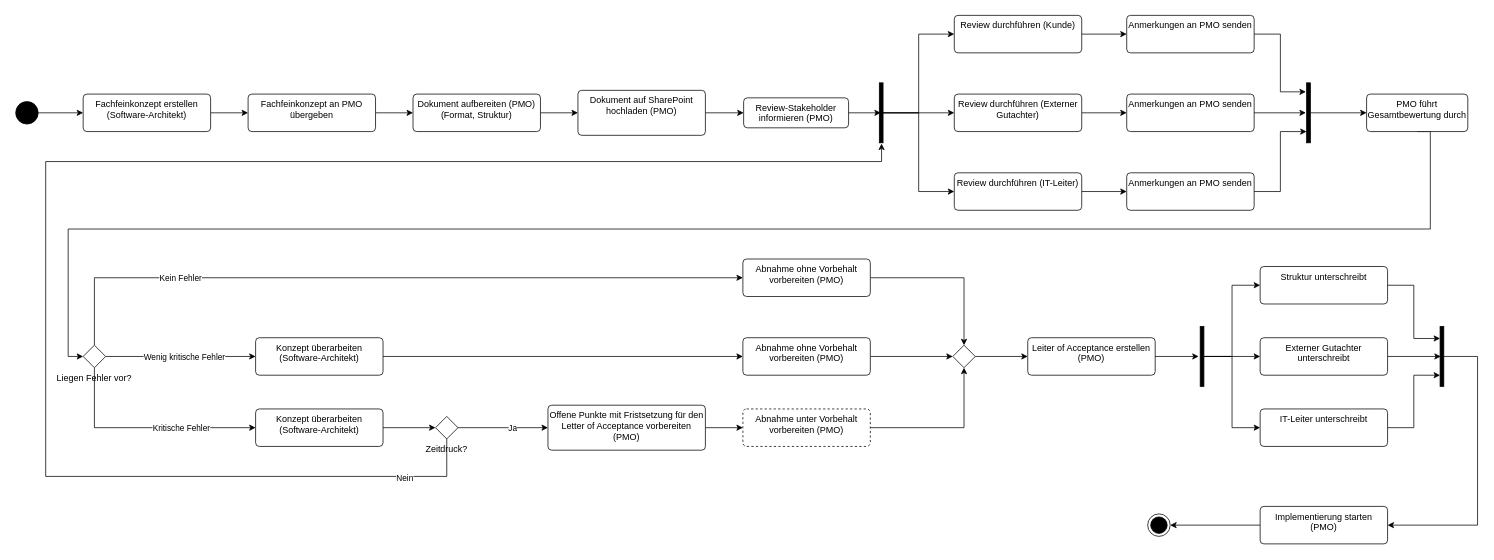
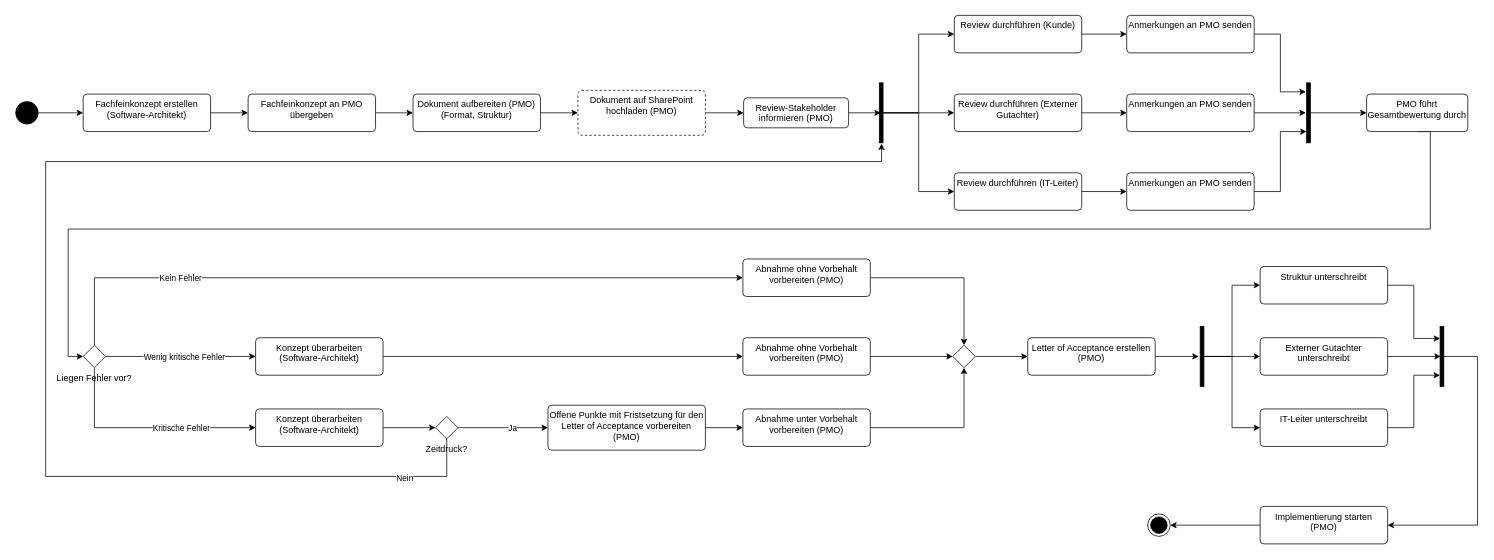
  <mxCell id="0" />
  <mxCell id="1" parent="0" />
  <mxCell id="2" style="edgeStyle=orthogonalEdgeStyle;rounded=0;orthogonalLoop=1;jettySize=auto;html=1;exitX=1;exitY=0.5;exitDx=0;exitDy=0;entryX=0;entryY=0.5;entryDx=0;entryDy=0;" edge="1" parent="1" source="3" target="5"><mxGeometry relative="1" as="geometry" /></mxCell>
  <mxCell id="3" value="" style="ellipse;fillColor=strokeColor;html=1;" vertex="1" parent="1"><mxGeometry x="20" y="135" width="30" height="30" as="geometry" /></mxCell>
  <mxCell id="4" style="edgeStyle=orthogonalEdgeStyle;rounded=0;orthogonalLoop=1;jettySize=auto;html=1;exitX=1;exitY=0.5;exitDx=0;exitDy=0;entryX=0;entryY=0.5;entryDx=0;entryDy=0;" edge="1" parent="1" source="5" target="7"><mxGeometry relative="1" as="geometry" /></mxCell>
  <mxCell id="5" value="Fachfeinkonzept erstellen (Software-Architekt)" style="html=1;align=center;verticalAlign=top;rounded=1;absoluteArcSize=1;arcSize=10;dashed=0;whiteSpace=wrap;" vertex="1" parent="1"><mxGeometry x="110" y="125" width="170" height="50" as="geometry" /></mxCell>
  <mxCell id="6" style="edgeStyle=orthogonalEdgeStyle;rounded=0;orthogonalLoop=1;jettySize=auto;html=1;exitX=1;exitY=0.5;exitDx=0;exitDy=0;entryX=0;entryY=0.5;entryDx=0;entryDy=0;" edge="1" parent="1" source="7" target="9"><mxGeometry relative="1" as="geometry" /></mxCell>
  <mxCell id="7" value="Fachfeinkonzept an PMO übergeben" style="html=1;align=center;verticalAlign=top;rounded=1;absoluteArcSize=1;arcSize=10;dashed=0;whiteSpace=wrap;" vertex="1" parent="1"><mxGeometry x="330" y="125" width="170" height="50" as="geometry" /></mxCell>
  <mxCell id="8" style="edgeStyle=orthogonalEdgeStyle;rounded=0;orthogonalLoop=1;jettySize=auto;html=1;exitX=1;exitY=0.5;exitDx=0;exitDy=0;entryX=0;entryY=0.5;entryDx=0;entryDy=0;" edge="1" parent="1" source="9" target="11"><mxGeometry relative="1" as="geometry" /></mxCell>
  <mxCell id="9" value="Dokument aufbereiten (PMO) (Format, Struktur)" style="html=1;align=center;verticalAlign=top;rounded=1;absoluteArcSize=1;arcSize=10;dashed=0;whiteSpace=wrap;" vertex="1" parent="1"><mxGeometry x="550" y="125" width="170" height="50" as="geometry" /></mxCell>
  <mxCell id="10" style="edgeStyle=orthogonalEdgeStyle;rounded=0;orthogonalLoop=1;jettySize=auto;html=1;exitX=1;exitY=0.5;exitDx=0;exitDy=0;entryX=0;entryY=0.5;entryDx=0;entryDy=0;" edge="1" parent="1" source="11" target="76"><mxGeometry relative="1" as="geometry" /></mxCell>
- <mxCell id="11" value="Dokument auf SharePoint hochladen (PMO)" style="html=1;align=center;verticalAlign=top;rounded=1;absoluteArcSize=1;arcSize=10;dashed=0;whiteSpace=wrap;" vertex="1" parent="1"><mxGeometry x="770" y="120" width="170" height="60" as="geometry" /></mxCell>
+ <mxCell id="11" value="Dokument auf SharePoint hochladen (PMO)" style="html=1;align=center;verticalAlign=top;rounded=1;absoluteArcSize=1;arcSize=10;dashed=1;whiteSpace=wrap;" vertex="1" parent="1"><mxGeometry x="770" y="120" width="170" height="60" as="geometry" /></mxCell>
  <mxCell id="12" style="edgeStyle=orthogonalEdgeStyle;rounded=0;orthogonalLoop=1;jettySize=auto;html=1;entryX=0;entryY=0.5;entryDx=0;entryDy=0;" edge="1" parent="1" source="15" target="17"><mxGeometry relative="1" as="geometry" /></mxCell>
  <mxCell id="13" style="edgeStyle=orthogonalEdgeStyle;rounded=0;orthogonalLoop=1;jettySize=auto;html=1;entryX=0;entryY=0.5;entryDx=0;entryDy=0;" edge="1" parent="1" source="15" target="19"><mxGeometry relative="1" as="geometry" /></mxCell>
  <mxCell id="14" style="edgeStyle=orthogonalEdgeStyle;rounded=0;orthogonalLoop=1;jettySize=auto;html=1;entryX=0;entryY=0.5;entryDx=0;entryDy=0;" edge="1" parent="1" source="15" target="21"><mxGeometry relative="1" as="geometry" /></mxCell>
  <mxCell id="15" value="" style="html=1;points=[];perimeter=orthogonalPerimeter;fillColor=strokeColor;" vertex="1" parent="1"><mxGeometry x="1172" y="110" width="5" height="80" as="geometry" /></mxCell>
  <mxCell id="16" style="edgeStyle=orthogonalEdgeStyle;rounded=0;orthogonalLoop=1;jettySize=auto;html=1;exitX=1;exitY=0.5;exitDx=0;exitDy=0;entryX=0;entryY=0.5;entryDx=0;entryDy=0;" edge="1" parent="1" source="17" target="22"><mxGeometry relative="1" as="geometry" /></mxCell>
  <mxCell id="17" value="Review durchführen (Kunde)" style="html=1;align=center;verticalAlign=top;rounded=1;absoluteArcSize=1;arcSize=10;dashed=0;whiteSpace=wrap;" vertex="1" parent="1"><mxGeometry x="1272" y="20" width="170" height="50" as="geometry" /></mxCell>
  <mxCell id="18" style="edgeStyle=orthogonalEdgeStyle;rounded=0;orthogonalLoop=1;jettySize=auto;html=1;exitX=1;exitY=0.5;exitDx=0;exitDy=0;entryX=0;entryY=0.5;entryDx=0;entryDy=0;" edge="1" parent="1" source="19" target="23"><mxGeometry relative="1" as="geometry" /></mxCell>
  <mxCell id="19" value="Review durchführen (Externer Gutachter)" style="html=1;align=center;verticalAlign=top;rounded=1;absoluteArcSize=1;arcSize=10;dashed=0;whiteSpace=wrap;" vertex="1" parent="1"><mxGeometry x="1272" y="125" width="170" height="50" as="geometry" /></mxCell>
  <mxCell id="20" style="edgeStyle=orthogonalEdgeStyle;rounded=0;orthogonalLoop=1;jettySize=auto;html=1;exitX=1;exitY=0.5;exitDx=0;exitDy=0;entryX=0;entryY=0.5;entryDx=0;entryDy=0;" edge="1" parent="1" source="21" target="24"><mxGeometry relative="1" as="geometry" /></mxCell>
  <mxCell id="21" value="Review durchführen (IT-Leiter)" style="html=1;align=center;verticalAlign=top;rounded=1;absoluteArcSize=1;arcSize=10;dashed=0;whiteSpace=wrap;" vertex="1" parent="1"><mxGeometry x="1272" y="230" width="170" height="50" as="geometry" /></mxCell>
  <mxCell id="22" value="Anmerkungen an PMO senden" style="html=1;align=center;verticalAlign=top;rounded=1;absoluteArcSize=1;arcSize=10;dashed=0;whiteSpace=wrap;" vertex="1" parent="1"><mxGeometry x="1502" y="20" width="170" height="50" as="geometry" /></mxCell>
  <mxCell id="23" value="Anmerkungen an PMO senden" style="html=1;align=center;verticalAlign=top;rounded=1;absoluteArcSize=1;arcSize=10;dashed=0;whiteSpace=wrap;" vertex="1" parent="1"><mxGeometry x="1502" y="125" width="170" height="50" as="geometry" /></mxCell>
  <mxCell id="24" value="Anmerkungen an PMO senden" style="html=1;align=center;verticalAlign=top;rounded=1;absoluteArcSize=1;arcSize=10;dashed=0;whiteSpace=wrap;" vertex="1" parent="1"><mxGeometry x="1502" y="230" width="170" height="50" as="geometry" /></mxCell>
  <mxCell id="25" style="edgeStyle=orthogonalEdgeStyle;rounded=0;orthogonalLoop=1;jettySize=auto;html=1;entryX=0;entryY=0.5;entryDx=0;entryDy=0;" edge="1" parent="1" source="26" target="31"><mxGeometry relative="1" as="geometry" /></mxCell>
  <mxCell id="26" value="" style="html=1;points=[];perimeter=orthogonalPerimeter;fillColor=strokeColor;" vertex="1" parent="1"><mxGeometry x="1742" y="110" width="5" height="80" as="geometry" /></mxCell>
  <mxCell id="27" style="edgeStyle=orthogonalEdgeStyle;rounded=0;orthogonalLoop=1;jettySize=auto;html=1;exitX=1;exitY=0.5;exitDx=0;exitDy=0;entryX=-0.2;entryY=0.15;entryDx=0;entryDy=0;entryPerimeter=0;" edge="1" parent="1" source="22" target="26"><mxGeometry relative="1" as="geometry" /></mxCell>
  <mxCell id="28" style="edgeStyle=orthogonalEdgeStyle;rounded=0;orthogonalLoop=1;jettySize=auto;html=1;exitX=1;exitY=0.5;exitDx=0;exitDy=0;entryX=-0.2;entryY=0.5;entryDx=0;entryDy=0;entryPerimeter=0;" edge="1" parent="1" source="23" target="26"><mxGeometry relative="1" as="geometry" /></mxCell>
  <mxCell id="29" style="edgeStyle=orthogonalEdgeStyle;rounded=0;orthogonalLoop=1;jettySize=auto;html=1;exitX=1;exitY=0.5;exitDx=0;exitDy=0;entryX=0;entryY=0.813;entryDx=0;entryDy=0;entryPerimeter=0;" edge="1" parent="1" source="24" target="26"><mxGeometry relative="1" as="geometry" /></mxCell>
  <mxCell id="30" style="edgeStyle=orthogonalEdgeStyle;rounded=0;orthogonalLoop=1;jettySize=auto;html=1;exitX=0.5;exitY=1;exitDx=0;exitDy=0;entryX=0;entryY=0.5;entryDx=0;entryDy=0;" edge="1" parent="1" source="31" target="38"><mxGeometry relative="1" as="geometry"><Array as="points"><mxPoint x="1907" y="305" /><mxPoint x="90" y="305" /><mxPoint x="90" y="475" /></Array></mxGeometry></mxCell>
  <mxCell id="31" value="PMO führt Gesamtbewertung durch" style="html=1;align=center;verticalAlign=top;rounded=1;absoluteArcSize=1;arcSize=10;dashed=0;whiteSpace=wrap;" vertex="1" parent="1"><mxGeometry x="1822" y="125" width="135" height="50" as="geometry" /></mxCell>
  <mxCell id="32" style="edgeStyle=orthogonalEdgeStyle;rounded=0;orthogonalLoop=1;jettySize=auto;html=1;exitX=0.5;exitY=0;exitDx=0;exitDy=0;entryX=0;entryY=0.5;entryDx=0;entryDy=0;" edge="1" parent="1" source="38" target="40"><mxGeometry relative="1" as="geometry" /></mxCell>
  <mxCell id="33" value="Kein Fehler" style="edgeLabel;html=1;align=center;verticalAlign=middle;resizable=0;points=[];" vertex="1" connectable="0" parent="32"><mxGeometry x="0.674" y="3" relative="1" as="geometry"><mxPoint x="-595" y="3" as="offset" /></mxGeometry></mxCell>
  <mxCell id="34" style="edgeStyle=orthogonalEdgeStyle;rounded=0;orthogonalLoop=1;jettySize=auto;html=1;exitX=1;exitY=0.5;exitDx=0;exitDy=0;entryX=0;entryY=0.5;entryDx=0;entryDy=0;" edge="1" parent="1" source="38" target="42"><mxGeometry relative="1" as="geometry"><mxPoint x="320" y="475" as="targetPoint" /></mxGeometry></mxCell>
  <mxCell id="35" value="Wenig kritische Fehler" style="edgeLabel;html=1;align=center;verticalAlign=middle;resizable=0;points=[];" vertex="1" connectable="0" parent="34"><mxGeometry x="-0.378" y="-1" relative="1" as="geometry"><mxPoint x="42" y="-1" as="offset" /></mxGeometry></mxCell>
  <mxCell id="36" style="edgeStyle=orthogonalEdgeStyle;rounded=0;orthogonalLoop=1;jettySize=auto;html=1;exitX=0.5;exitY=1;exitDx=0;exitDy=0;entryX=0;entryY=0.5;entryDx=0;entryDy=0;" edge="1" parent="1" source="38" target="44"><mxGeometry relative="1" as="geometry" /></mxCell>
  <mxCell id="37" value="Kritische Fehler" style="edgeLabel;html=1;align=center;verticalAlign=middle;resizable=0;points=[];" vertex="1" connectable="0" parent="36"><mxGeometry x="0.451" y="1" relative="1" as="geometry"><mxPoint x="-19" y="1" as="offset" /></mxGeometry></mxCell>
  <mxCell id="38" value="&#10;&#10;&#10;&#10;Liegen Fehler vor?" style="rhombus;" vertex="1" parent="1"><mxGeometry x="110" y="460" width="30" height="30" as="geometry" /></mxCell>
  <mxCell id="39" style="edgeStyle=orthogonalEdgeStyle;rounded=0;orthogonalLoop=1;jettySize=auto;html=1;exitX=1;exitY=0.5;exitDx=0;exitDy=0;entryX=0.5;entryY=0;entryDx=0;entryDy=0;" edge="1" parent="1" source="40" target="55"><mxGeometry relative="1" as="geometry" /></mxCell>
  <mxCell id="40" value="Abnahme ohne Vorbehalt vorbereiten (PMO)" style="html=1;align=center;verticalAlign=top;rounded=1;absoluteArcSize=1;arcSize=10;dashed=0;whiteSpace=wrap;" vertex="1" parent="1"><mxGeometry x="990" y="345" width="170" height="50" as="geometry" /></mxCell>
  <mxCell id="41" style="edgeStyle=orthogonalEdgeStyle;rounded=0;orthogonalLoop=1;jettySize=auto;html=1;exitX=1;exitY=0.5;exitDx=0;exitDy=0;entryX=0;entryY=0.5;entryDx=0;entryDy=0;" edge="1" parent="1" source="42" target="46"><mxGeometry relative="1" as="geometry" /></mxCell>
  <mxCell id="42" value="Konzept überarbeiten (Software-Architekt)" style="html=1;align=center;verticalAlign=top;rounded=1;absoluteArcSize=1;arcSize=10;dashed=0;whiteSpace=wrap;" vertex="1" parent="1"><mxGeometry x="340" y="450" width="170" height="50" as="geometry" /></mxCell>
  <mxCell id="43" style="edgeStyle=orthogonalEdgeStyle;rounded=0;orthogonalLoop=1;jettySize=auto;html=1;exitX=1;exitY=0.5;exitDx=0;exitDy=0;entryX=0;entryY=0.5;entryDx=0;entryDy=0;" edge="1" parent="1" source="44" target="49"><mxGeometry relative="1" as="geometry" /></mxCell>
  <mxCell id="44" value="Konzept überarbeiten (Software-Architekt)" style="html=1;align=center;verticalAlign=top;rounded=1;absoluteArcSize=1;arcSize=10;dashed=0;whiteSpace=wrap;" vertex="1" parent="1"><mxGeometry x="340" y="545" width="170" height="50" as="geometry" /></mxCell>
  <mxCell id="45" style="edgeStyle=orthogonalEdgeStyle;rounded=0;orthogonalLoop=1;jettySize=auto;html=1;exitX=1;exitY=0.5;exitDx=0;exitDy=0;entryX=0;entryY=0.5;entryDx=0;entryDy=0;" edge="1" parent="1" source="46" target="55"><mxGeometry relative="1" as="geometry" /></mxCell>
  <mxCell id="46" value="Abnahme ohne Vorbehalt vorbereiten (PMO)" style="html=1;align=center;verticalAlign=top;rounded=1;absoluteArcSize=1;arcSize=10;dashed=0;whiteSpace=wrap;" vertex="1" parent="1"><mxGeometry x="990" y="450" width="170" height="50" as="geometry" /></mxCell>
  <mxCell id="47" style="edgeStyle=orthogonalEdgeStyle;rounded=0;orthogonalLoop=1;jettySize=auto;html=1;exitX=1;exitY=0.5;exitDx=0;exitDy=0;entryX=0;entryY=0.5;entryDx=0;entryDy=0;" edge="1" parent="1" source="49" target="53"><mxGeometry relative="1" as="geometry"><mxPoint x="790" y="600" as="targetPoint" /></mxGeometry></mxCell>
  <mxCell id="48" value="Ja" style="edgeLabel;html=1;align=center;verticalAlign=middle;resizable=0;points=[];" vertex="1" connectable="0" parent="47"><mxGeometry x="0.2" y="-5" relative="1" as="geometry"><mxPoint y="-5" as="offset" /></mxGeometry></mxCell>
  <mxCell id="49" value="&#10;&#10;&#10;&#10;Zeitdruck?" style="rhombus;" vertex="1" parent="1"><mxGeometry x="580" y="555" width="30" height="30" as="geometry" /></mxCell>
  <mxCell id="50" style="edgeStyle=orthogonalEdgeStyle;rounded=0;orthogonalLoop=1;jettySize=auto;html=1;exitX=0.5;exitY=1;exitDx=0;exitDy=0;entryX=0.6;entryY=1.013;entryDx=0;entryDy=0;entryPerimeter=0;" edge="1" parent="1" source="49" target="15"><mxGeometry relative="1" as="geometry"><Array as="points"><mxPoint x="595" y="635" /><mxPoint x="60" y="635" /><mxPoint x="60" y="215" /><mxPoint x="1175" y="215" /></Array></mxGeometry></mxCell>
  <mxCell id="51" value="Nein" style="edgeLabel;html=1;align=center;verticalAlign=middle;resizable=0;points=[];" vertex="1" connectable="0" parent="50"><mxGeometry x="-0.9" y="2" relative="1" as="geometry"><mxPoint as="offset" /></mxGeometry></mxCell>
  <mxCell id="52" style="edgeStyle=orthogonalEdgeStyle;rounded=0;orthogonalLoop=1;jettySize=auto;html=1;exitX=1;exitY=0.5;exitDx=0;exitDy=0;entryX=0;entryY=0.5;entryDx=0;entryDy=0;" edge="1" parent="1" source="53" target="57"><mxGeometry relative="1" as="geometry" /></mxCell>
  <mxCell id="53" value="Offene Punkte mit Fristsetzung für den Letter of Acceptance vorbereiten (PMO)" style="html=1;align=center;verticalAlign=top;rounded=1;absoluteArcSize=1;arcSize=10;dashed=0;whiteSpace=wrap;" vertex="1" parent="1"><mxGeometry x="730" y="540" width="210" height="60" as="geometry" /></mxCell>
  <mxCell id="54" style="edgeStyle=orthogonalEdgeStyle;rounded=0;orthogonalLoop=1;jettySize=auto;html=1;exitX=1;exitY=0.5;exitDx=0;exitDy=0;entryX=0;entryY=0.5;entryDx=0;entryDy=0;" edge="1" parent="1" source="55" target="58"><mxGeometry relative="1" as="geometry" /></mxCell>
  <mxCell id="55" value="" style="rhombus;" vertex="1" parent="1"><mxGeometry x="1270" y="460" width="30" height="30" as="geometry" /></mxCell>
  <mxCell id="56" style="edgeStyle=orthogonalEdgeStyle;rounded=0;orthogonalLoop=1;jettySize=auto;html=1;exitX=1;exitY=0.5;exitDx=0;exitDy=0;entryX=0.5;entryY=1;entryDx=0;entryDy=0;" edge="1" parent="1" source="57" target="55"><mxGeometry relative="1" as="geometry" /></mxCell>
- <mxCell id="57" value="Abnahme unter Vorbehalt vorbereiten (PMO)" style="html=1;align=center;verticalAlign=top;rounded=1;absoluteArcSize=1;arcSize=10;dashed=1;whiteSpace=wrap;" vertex="1" parent="1"><mxGeometry x="990" y="545" width="170" height="50" as="geometry" /></mxCell>
- <mxCell id="58" value="Leiter of Acceptance erstellen (PMO)" style="html=1;align=center;verticalAlign=top;rounded=1;absoluteArcSize=1;arcSize=10;dashed=0;whiteSpace=wrap;" vertex="1" parent="1"><mxGeometry x="1370" y="450" width="170" height="50" as="geometry" /></mxCell>
+ <mxCell id="57" value="Abnahme unter Vorbehalt vorbereiten (PMO)" style="html=1;align=center;verticalAlign=top;rounded=1;absoluteArcSize=1;arcSize=10;dashed=0;whiteSpace=wrap;" vertex="1" parent="1"><mxGeometry x="990" y="545" width="170" height="50" as="geometry" /></mxCell>
+ <mxCell id="58" value="Letter of Acceptance erstellen (PMO)" style="html=1;align=center;verticalAlign=top;rounded=1;absoluteArcSize=1;arcSize=10;dashed=0;whiteSpace=wrap;" vertex="1" parent="1"><mxGeometry x="1370" y="450" width="170" height="50" as="geometry" /></mxCell>
  <mxCell id="59" style="edgeStyle=orthogonalEdgeStyle;rounded=0;orthogonalLoop=1;jettySize=auto;html=1;entryX=0;entryY=0.5;entryDx=0;entryDy=0;" edge="1" parent="1" source="62" target="64"><mxGeometry relative="1" as="geometry" /></mxCell>
  <mxCell id="60" style="edgeStyle=orthogonalEdgeStyle;rounded=0;orthogonalLoop=1;jettySize=auto;html=1;entryX=0;entryY=0.5;entryDx=0;entryDy=0;" edge="1" parent="1" source="62" target="65"><mxGeometry relative="1" as="geometry" /></mxCell>
  <mxCell id="61" style="edgeStyle=orthogonalEdgeStyle;rounded=0;orthogonalLoop=1;jettySize=auto;html=1;entryX=0;entryY=0.5;entryDx=0;entryDy=0;" edge="1" parent="1" source="62" target="66"><mxGeometry relative="1" as="geometry" /></mxCell>
  <mxCell id="62" value="" style="html=1;points=[];perimeter=orthogonalPerimeter;fillColor=strokeColor;" vertex="1" parent="1"><mxGeometry x="1600" y="435" width="5" height="80" as="geometry" /></mxCell>
  <mxCell id="63" style="edgeStyle=orthogonalEdgeStyle;rounded=0;orthogonalLoop=1;jettySize=auto;html=1;exitX=1;exitY=0.5;exitDx=0;exitDy=0;entryX=-0.4;entryY=0.5;entryDx=0;entryDy=0;entryPerimeter=0;" edge="1" parent="1" source="58" target="62"><mxGeometry relative="1" as="geometry" /></mxCell>
  <mxCell id="64" value="Struktur unterschreibt" style="html=1;align=center;verticalAlign=top;rounded=1;absoluteArcSize=1;arcSize=10;dashed=0;whiteSpace=wrap;" vertex="1" parent="1"><mxGeometry x="1680" y="355" width="170" height="50" as="geometry" /></mxCell>
  <mxCell id="65" value="Externer Gutachter unterschreibt" style="html=1;align=center;verticalAlign=top;rounded=1;absoluteArcSize=1;arcSize=10;dashed=0;whiteSpace=wrap;" vertex="1" parent="1"><mxGeometry x="1680" y="450" width="170" height="50" as="geometry" /></mxCell>
  <mxCell id="66" value="IT-Leiter unterschreibt" style="html=1;align=center;verticalAlign=top;rounded=1;absoluteArcSize=1;arcSize=10;dashed=0;whiteSpace=wrap;" vertex="1" parent="1"><mxGeometry x="1680" y="545" width="170" height="50" as="geometry" /></mxCell>
  <mxCell id="67" style="edgeStyle=orthogonalEdgeStyle;rounded=0;orthogonalLoop=1;jettySize=auto;html=1;entryX=1;entryY=0.5;entryDx=0;entryDy=0;" edge="1" parent="1" source="68" target="73"><mxGeometry relative="1" as="geometry"><Array as="points"><mxPoint x="1970" y="475" /><mxPoint x="1970" y="700" /></Array></mxGeometry></mxCell>
  <mxCell id="68" value="" style="html=1;points=[];perimeter=orthogonalPerimeter;fillColor=strokeColor;" vertex="1" parent="1"><mxGeometry x="1920" y="435" width="5" height="80" as="geometry" /></mxCell>
  <mxCell id="69" style="edgeStyle=orthogonalEdgeStyle;rounded=0;orthogonalLoop=1;jettySize=auto;html=1;exitX=1;exitY=0.5;exitDx=0;exitDy=0;entryX=0;entryY=0.2;entryDx=0;entryDy=0;entryPerimeter=0;" edge="1" parent="1" source="64" target="68"><mxGeometry relative="1" as="geometry" /></mxCell>
  <mxCell id="70" style="edgeStyle=orthogonalEdgeStyle;rounded=0;orthogonalLoop=1;jettySize=auto;html=1;exitX=1;exitY=0.5;exitDx=0;exitDy=0;entryX=0.2;entryY=0.5;entryDx=0;entryDy=0;entryPerimeter=0;" edge="1" parent="1" source="65" target="68"><mxGeometry relative="1" as="geometry" /></mxCell>
  <mxCell id="71" style="edgeStyle=orthogonalEdgeStyle;rounded=0;orthogonalLoop=1;jettySize=auto;html=1;exitX=1;exitY=0.5;exitDx=0;exitDy=0;entryX=0;entryY=0.813;entryDx=0;entryDy=0;entryPerimeter=0;" edge="1" parent="1" source="66" target="68"><mxGeometry relative="1" as="geometry" /></mxCell>
  <mxCell id="72" style="edgeStyle=orthogonalEdgeStyle;rounded=0;orthogonalLoop=1;jettySize=auto;html=1;exitX=0;exitY=0.5;exitDx=0;exitDy=0;entryX=1;entryY=0.5;entryDx=0;entryDy=0;" edge="1" parent="1" source="73" target="75"><mxGeometry relative="1" as="geometry" /></mxCell>
  <mxCell id="73" value="Implementierung starten (PMO)" style="html=1;align=center;verticalAlign=top;rounded=1;absoluteArcSize=1;arcSize=10;dashed=0;whiteSpace=wrap;" vertex="1" parent="1"><mxGeometry x="1680" y="675" width="170" height="50" as="geometry" /></mxCell>
  <mxCell id="74" style="edgeStyle=orthogonalEdgeStyle;rounded=0;orthogonalLoop=1;jettySize=auto;html=1;exitX=0.5;exitY=1;exitDx=0;exitDy=0;" edge="1" parent="1" source="73" target="73"><mxGeometry relative="1" as="geometry" /></mxCell>
  <mxCell id="75" value="" style="ellipse;html=1;shape=endState;fillColor=strokeColor;" vertex="1" parent="1"><mxGeometry x="1530" y="685" width="30" height="30" as="geometry" /></mxCell>
  <mxCell id="76" value="Review-Stakeholder informieren (PMO)" style="html=1;align=center;verticalAlign=top;rounded=1;absoluteArcSize=1;arcSize=10;dashed=0;whiteSpace=wrap;" vertex="1" parent="1"><mxGeometry x="991" y="130" width="140" height="40" as="geometry" /></mxCell>
  <mxCell id="77" style="edgeStyle=orthogonalEdgeStyle;rounded=0;orthogonalLoop=1;jettySize=auto;html=1;exitX=1;exitY=0.5;exitDx=0;exitDy=0;entryX=0.4;entryY=0.5;entryDx=0;entryDy=0;entryPerimeter=0;" edge="1" parent="1" source="76" target="15"><mxGeometry relative="1" as="geometry" /></mxCell>
